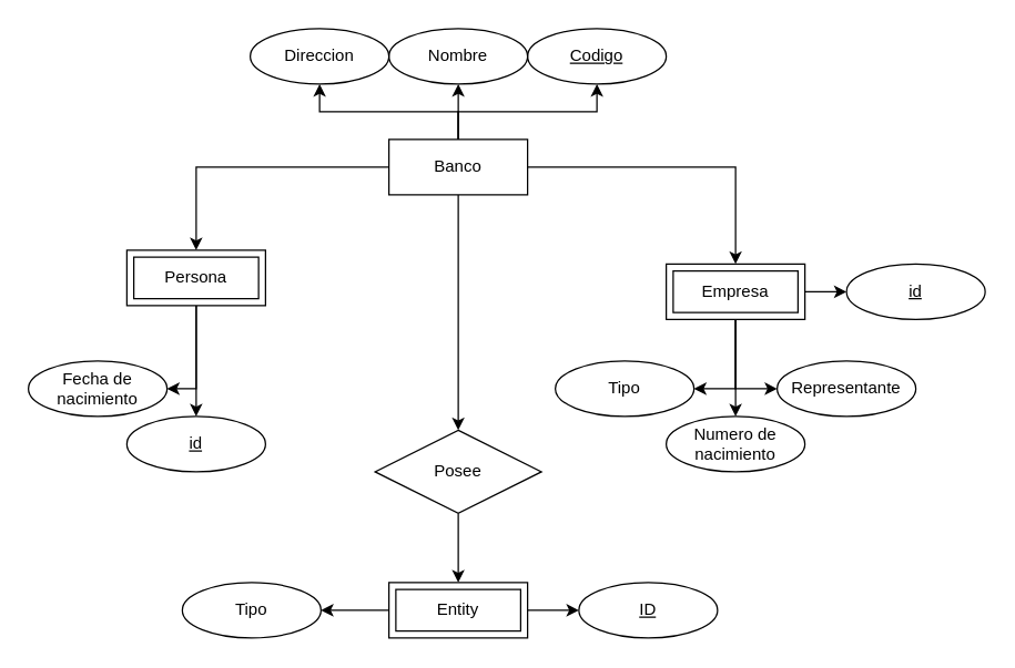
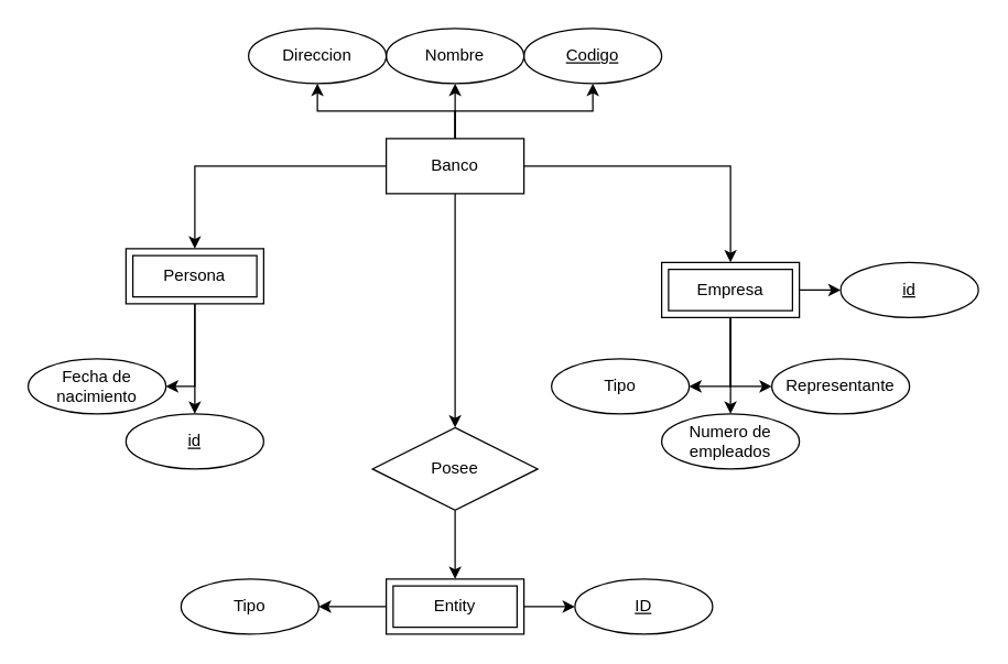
  <mxCell id="0" />
  <mxCell id="1" parent="0" />
  <mxCell id="2" value="" style="edgeStyle=orthogonalEdgeStyle;rounded=0;orthogonalLoop=1;jettySize=auto;html=1;" edge="1" parent="1" source="8" target="10"><mxGeometry relative="1" as="geometry" /></mxCell>
  <mxCell id="3" style="edgeStyle=orthogonalEdgeStyle;rounded=0;orthogonalLoop=1;jettySize=auto;html=1;entryX=0.5;entryY=1;entryDx=0;entryDy=0;" edge="1" parent="1" source="8" target="11"><mxGeometry relative="1" as="geometry" /></mxCell>
  <mxCell id="4" style="edgeStyle=orthogonalEdgeStyle;rounded=0;orthogonalLoop=1;jettySize=auto;html=1;entryX=0.5;entryY=1;entryDx=0;entryDy=0;" edge="1" parent="1" source="8" target="9"><mxGeometry relative="1" as="geometry" /></mxCell>
  <mxCell id="5" style="edgeStyle=orthogonalEdgeStyle;rounded=0;orthogonalLoop=1;jettySize=auto;html=1;entryX=0.5;entryY=0;entryDx=0;entryDy=0;" edge="1" parent="1" source="8" target="20"><mxGeometry relative="1" as="geometry"><mxPoint x="141" y="190" as="targetPoint" /></mxGeometry></mxCell>
  <mxCell id="6" style="edgeStyle=orthogonalEdgeStyle;rounded=0;orthogonalLoop=1;jettySize=auto;html=1;entryX=0.5;entryY=0;entryDx=0;entryDy=0;" edge="1" parent="1" source="8" target="17"><mxGeometry relative="1" as="geometry"><mxPoint x="510" y="190" as="targetPoint" /></mxGeometry></mxCell>
  <mxCell id="7" style="edgeStyle=orthogonalEdgeStyle;rounded=0;orthogonalLoop=1;jettySize=auto;html=1;entryX=0.5;entryY=0;entryDx=0;entryDy=0;" edge="1" parent="1" source="8" target="22"><mxGeometry relative="1" as="geometry" /></mxCell>
  <mxCell id="8" value="Banco" style="whiteSpace=wrap;html=1;align=center;" vertex="1" parent="1"><mxGeometry x="280" y="100" width="100" height="40" as="geometry" /></mxCell>
  <mxCell id="9" value="Codigo" style="ellipse;whiteSpace=wrap;html=1;align=center;fontStyle=4;" vertex="1" parent="1"><mxGeometry x="380" y="20" width="100" height="40" as="geometry" /></mxCell>
  <mxCell id="10" value="Nombre" style="ellipse;whiteSpace=wrap;html=1;align=center;" vertex="1" parent="1"><mxGeometry x="280" y="20" width="100" height="40" as="geometry" /></mxCell>
  <mxCell id="11" value="Direccion" style="ellipse;whiteSpace=wrap;html=1;align=center;" vertex="1" parent="1"><mxGeometry x="180" y="20" width="100" height="40" as="geometry" /></mxCell>
  <mxCell id="12" value="Fecha de nacimiento" style="ellipse;whiteSpace=wrap;html=1;align=center;" vertex="1" parent="1"><mxGeometry x="20" y="260" width="100" height="40" as="geometry" /></mxCell>
  <mxCell id="13" value="" style="edgeStyle=orthogonalEdgeStyle;rounded=0;orthogonalLoop=1;jettySize=auto;html=1;" edge="1" parent="1" source="17" target="23"><mxGeometry relative="1" as="geometry" /></mxCell>
  <mxCell id="14" style="edgeStyle=orthogonalEdgeStyle;rounded=0;orthogonalLoop=1;jettySize=auto;html=1;entryX=1;entryY=0.5;entryDx=0;entryDy=0;" edge="1" parent="1" source="17" target="27"><mxGeometry relative="1" as="geometry" /></mxCell>
  <mxCell id="15" style="edgeStyle=orthogonalEdgeStyle;rounded=0;orthogonalLoop=1;jettySize=auto;html=1;entryX=0;entryY=0.5;entryDx=0;entryDy=0;" edge="1" parent="1" source="17" target="26"><mxGeometry relative="1" as="geometry" /></mxCell>
  <mxCell id="16" style="edgeStyle=orthogonalEdgeStyle;rounded=0;orthogonalLoop=1;jettySize=auto;html=1;entryX=0.5;entryY=0;entryDx=0;entryDy=0;" edge="1" parent="1" source="17" target="25"><mxGeometry relative="1" as="geometry" /></mxCell>
  <mxCell id="17" value="Empresa" style="shape=ext;margin=3;double=1;whiteSpace=wrap;html=1;align=center;" vertex="1" parent="1"><mxGeometry x="480" y="190" width="100" height="40" as="geometry" /></mxCell>
  <mxCell id="18" style="edgeStyle=orthogonalEdgeStyle;rounded=0;orthogonalLoop=1;jettySize=auto;html=1;entryX=0.5;entryY=0;entryDx=0;entryDy=0;" edge="1" parent="1" source="20" target="24"><mxGeometry relative="1" as="geometry" /></mxCell>
  <mxCell id="19" style="edgeStyle=orthogonalEdgeStyle;rounded=0;orthogonalLoop=1;jettySize=auto;html=1;entryX=1;entryY=0.5;entryDx=0;entryDy=0;" edge="1" parent="1" source="20" target="12"><mxGeometry relative="1" as="geometry" /></mxCell>
  <mxCell id="20" value="Persona" style="shape=ext;margin=3;double=1;whiteSpace=wrap;html=1;align=center;" vertex="1" parent="1"><mxGeometry x="91" y="180" width="100" height="40" as="geometry" /></mxCell>
  <mxCell id="21" value="" style="edgeStyle=orthogonalEdgeStyle;rounded=0;orthogonalLoop=1;jettySize=auto;html=1;entryX=0.5;entryY=0;entryDx=0;entryDy=0;" edge="1" parent="1" source="22" target="32"><mxGeometry relative="1" as="geometry"><mxPoint x="330" y="420" as="targetPoint" /></mxGeometry></mxCell>
  <mxCell id="22" value="Posee" style="shape=rhombus;perimeter=rhombusPerimeter;whiteSpace=wrap;html=1;align=center;" vertex="1" parent="1"><mxGeometry x="270" y="310" width="120" height="60" as="geometry" /></mxCell>
  <mxCell id="23" value="id" style="ellipse;whiteSpace=wrap;html=1;align=center;fontStyle=4;" vertex="1" parent="1"><mxGeometry x="610" y="190" width="100" height="40" as="geometry" /></mxCell>
  <mxCell id="24" value="id" style="ellipse;whiteSpace=wrap;html=1;align=center;fontStyle=4;" vertex="1" parent="1"><mxGeometry x="91" y="300" width="100" height="40" as="geometry" /></mxCell>
- <mxCell id="25" value="Numero de nacimiento" style="ellipse;whiteSpace=wrap;html=1;align=center;" vertex="1" parent="1"><mxGeometry x="480" y="300" width="100" height="40" as="geometry" /></mxCell>
+ <mxCell id="25" value="Numero de empleados" style="ellipse;whiteSpace=wrap;html=1;align=center;" vertex="1" parent="1"><mxGeometry x="480" y="300" width="100" height="40" as="geometry" /></mxCell>
  <mxCell id="26" value="Representante" style="ellipse;whiteSpace=wrap;html=1;align=center;" vertex="1" parent="1"><mxGeometry x="560" y="260" width="100" height="40" as="geometry" /></mxCell>
  <mxCell id="27" value="Tipo" style="ellipse;whiteSpace=wrap;html=1;align=center;" vertex="1" parent="1"><mxGeometry x="400" y="260" width="100" height="40" as="geometry" /></mxCell>
  <mxCell id="28" value="ID" style="ellipse;whiteSpace=wrap;html=1;align=center;fontStyle=4;" vertex="1" parent="1"><mxGeometry x="417" y="420" width="100" height="40" as="geometry" /></mxCell>
  <mxCell id="29" value="Tipo" style="ellipse;whiteSpace=wrap;html=1;align=center;" vertex="1" parent="1"><mxGeometry x="131" y="420" width="100" height="40" as="geometry" /></mxCell>
  <mxCell id="30" value="" style="edgeStyle=orthogonalEdgeStyle;rounded=0;orthogonalLoop=1;jettySize=auto;html=1;" edge="1" parent="1" source="32" target="29"><mxGeometry relative="1" as="geometry" /></mxCell>
  <mxCell id="31" value="" style="edgeStyle=orthogonalEdgeStyle;rounded=0;orthogonalLoop=1;jettySize=auto;html=1;" edge="1" parent="1" source="32" target="28"><mxGeometry relative="1" as="geometry" /></mxCell>
  <mxCell id="32" value="Entity" style="shape=ext;margin=3;double=1;whiteSpace=wrap;html=1;align=center;" vertex="1" parent="1"><mxGeometry x="280" y="420" width="100" height="40" as="geometry" /></mxCell>
